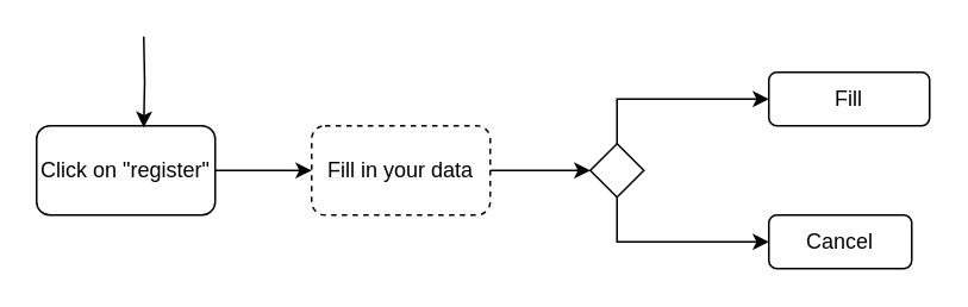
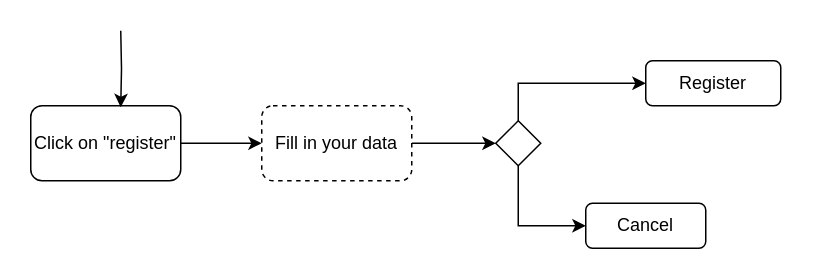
  <mxCell id="0" />
  <mxCell id="1" parent="0" />
  <mxCell id="2" style="edgeStyle=orthogonalEdgeStyle;rounded=0;orthogonalLoop=1;jettySize=auto;html=1;exitX=1;exitY=0.5;exitDx=0;exitDy=0;entryX=0;entryY=0.5;entryDx=0;entryDy=0;" edge="1" parent="1" source="3" target="6"><mxGeometry relative="1" as="geometry" /></mxCell>
  <mxCell id="3" value="Click on &quot;register&quot;" style="rounded=1;whiteSpace=wrap;html=1;" parent="1" vertex="1"><mxGeometry x="20" y="70" width="100" height="50" as="geometry" /></mxCell>
  <mxCell id="4" style="edgeStyle=orthogonalEdgeStyle;rounded=0;orthogonalLoop=1;jettySize=auto;html=1;entryX=0.6;entryY=0.02;entryDx=0;entryDy=0;entryPerimeter=0;" edge="1" parent="1" target="3"><mxGeometry relative="1" as="geometry"><mxPoint x="80" y="20" as="sourcePoint" /></mxGeometry></mxCell>
  <mxCell id="5" style="edgeStyle=orthogonalEdgeStyle;rounded=0;orthogonalLoop=1;jettySize=auto;html=1;exitX=1;exitY=0.5;exitDx=0;exitDy=0;entryX=0;entryY=0.5;entryDx=0;entryDy=0;" edge="1" parent="1" source="6" target="10"><mxGeometry relative="1" as="geometry" /></mxCell>
  <mxCell id="6" value="Fill in your data" style="rounded=1;whiteSpace=wrap;html=1;dashed=1;" vertex="1" parent="1"><mxGeometry x="174" y="70" width="100" height="50" as="geometry" /></mxCell>
- <mxCell id="7" value="Fill" style="rounded=1;whiteSpace=wrap;html=1;" vertex="1" parent="1"><mxGeometry x="430" y="40" width="90" height="30" as="geometry" /></mxCell>
+ <mxCell id="7" value="Register" style="rounded=1;whiteSpace=wrap;html=1;" vertex="1" parent="1"><mxGeometry x="430" y="40" width="90" height="30" as="geometry" /></mxCell>
  <mxCell id="8" style="edgeStyle=orthogonalEdgeStyle;rounded=0;orthogonalLoop=1;jettySize=auto;html=1;exitX=0.5;exitY=0;exitDx=0;exitDy=0;entryX=0;entryY=0.5;entryDx=0;entryDy=0;" edge="1" parent="1" source="10" target="7"><mxGeometry relative="1" as="geometry" /></mxCell>
  <mxCell id="9" style="edgeStyle=orthogonalEdgeStyle;rounded=0;orthogonalLoop=1;jettySize=auto;html=1;exitX=0.5;exitY=1;exitDx=0;exitDy=0;entryX=0;entryY=0.5;entryDx=0;entryDy=0;" edge="1" parent="1" source="10" target="11"><mxGeometry relative="1" as="geometry" /></mxCell>
  <mxCell id="10" value="" style="rhombus;whiteSpace=wrap;html=1;" vertex="1" parent="1"><mxGeometry x="330" y="80" width="30" height="30" as="geometry" /></mxCell>
- <mxCell id="11" value="Cancel" style="rounded=1;whiteSpace=wrap;html=1;" vertex="1" parent="1"><mxGeometry x="430" y="120" width="80" height="30" as="geometry" /></mxCell>
+ <mxCell id="11" value="Cancel" style="rounded=1;whiteSpace=wrap;html=1;" vertex="1" parent="1"><mxGeometry x="390" y="135" width="80" height="30" as="geometry" /></mxCell>
